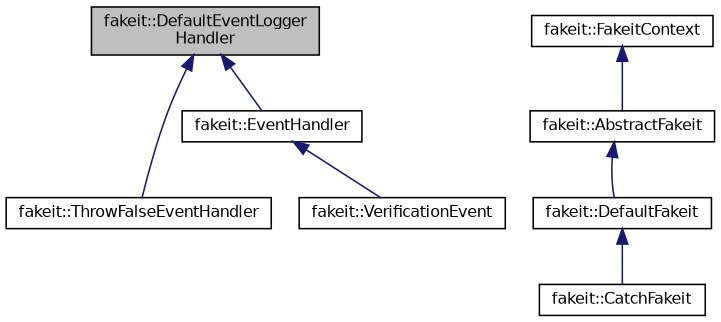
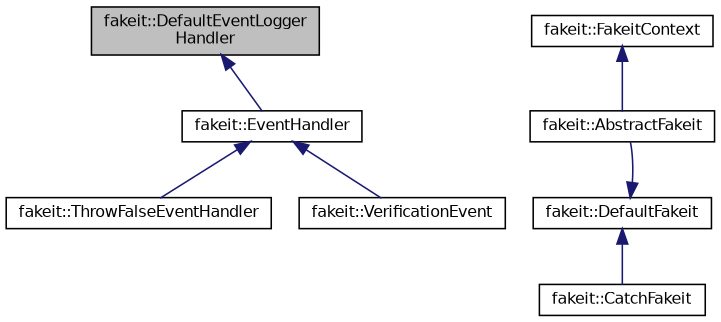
  digraph {
    node [color=black fillcolor=white fontname=Helvetica fontsize=10 shape=record style=filled]
    edge [color=midnightblue dir=back fontname=Helvetica fontsize=10 labelfontname=Helvetica labelfontsize=10 style=solid]
    n1 [fillcolor=grey75 fontcolor=black height=0.2 label="fakeit::DefaultEventLogger\lHandler" width=0.4]
    n2 [height=0.2 label="fakeit::EventHandler" width=0.4]
    n3 [height=0.2 label="fakeit::ThrowFalseEventHandler" width=0.4]
    n4 [height=0.2 label="fakeit::VerificationEvent" width=0.4]
    n5 [height=0.2 label="fakeit::FakeitContext" width=0.4]
    n6 [height=0.2 label="fakeit::AbstractFakeit" width=0.4]
    n7 [height=0.2 label="fakeit::DefaultFakeit" width=0.4]
    n8 [height=0.2 label="fakeit::CatchFakeit" width=0.4]
    n1 -> n2
-   n1 -> n3
+   n2 -> n3
    n2 -> n4
    n5 -> n6
-   n6 -> n7
+   n7 -> n6
    n7 -> n8
  }
